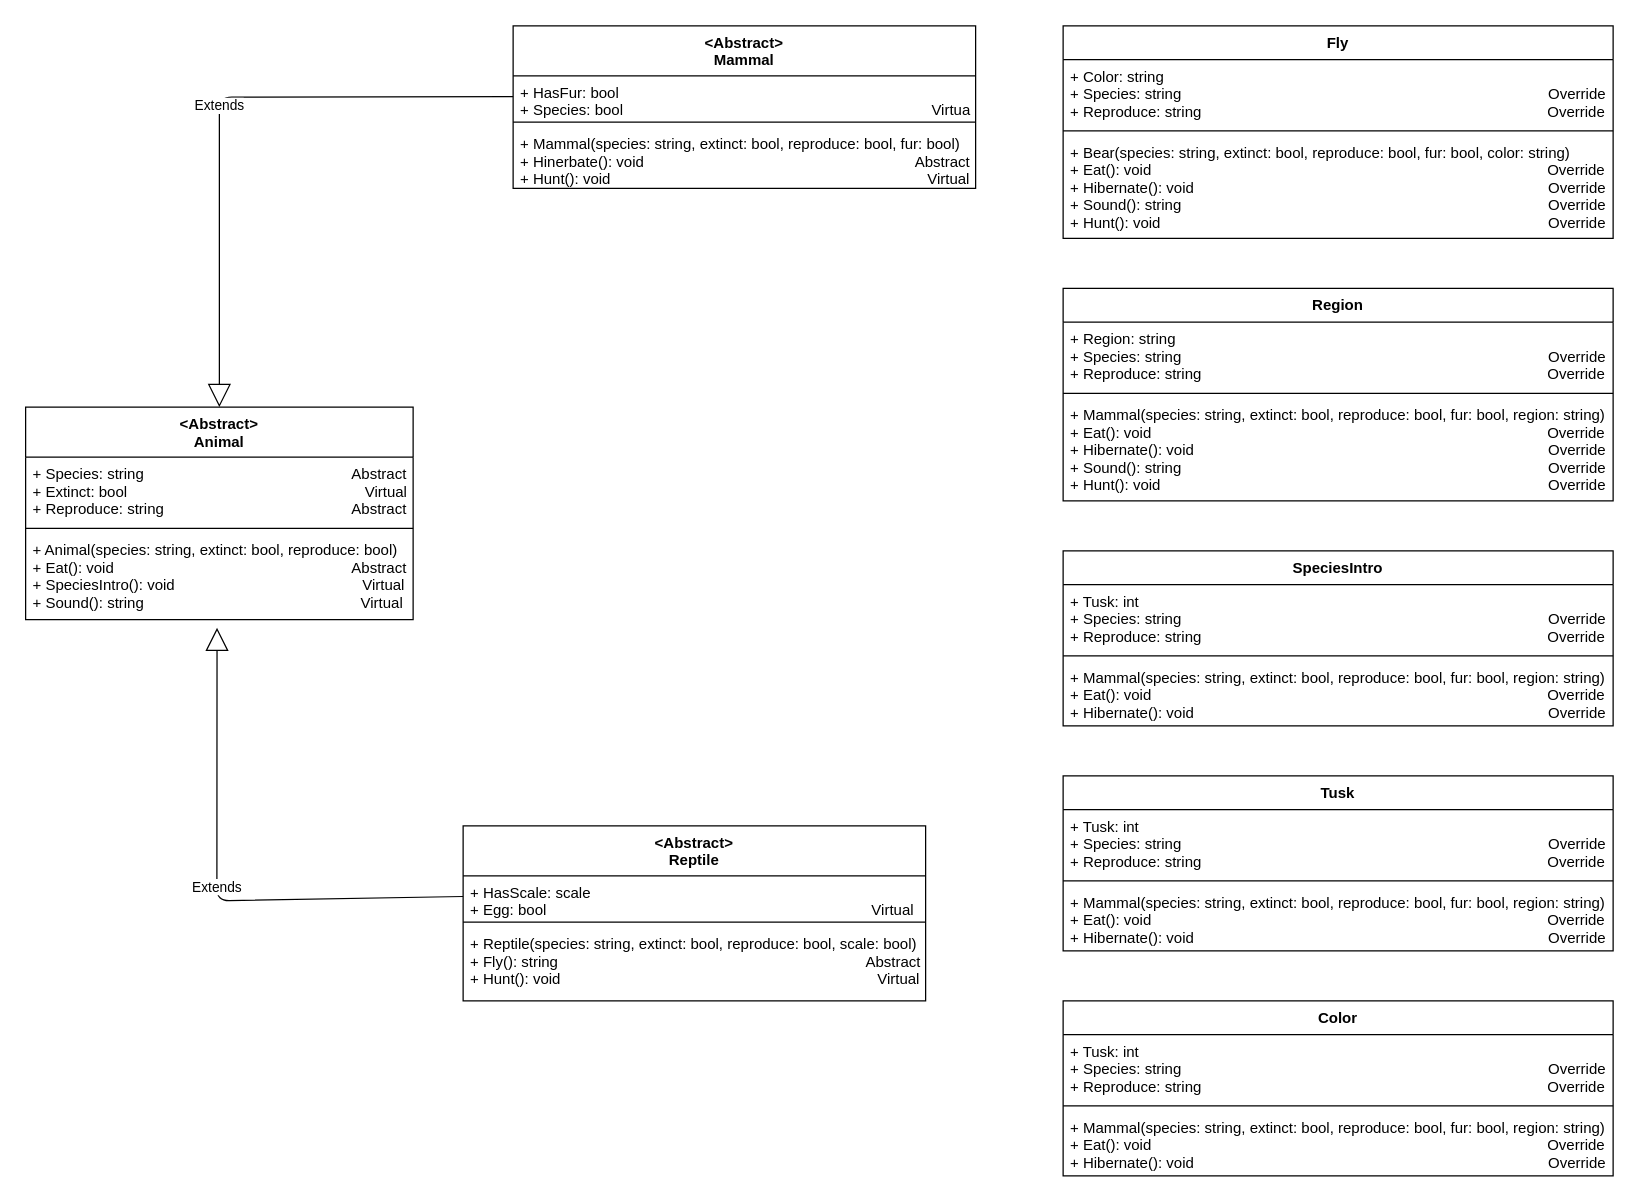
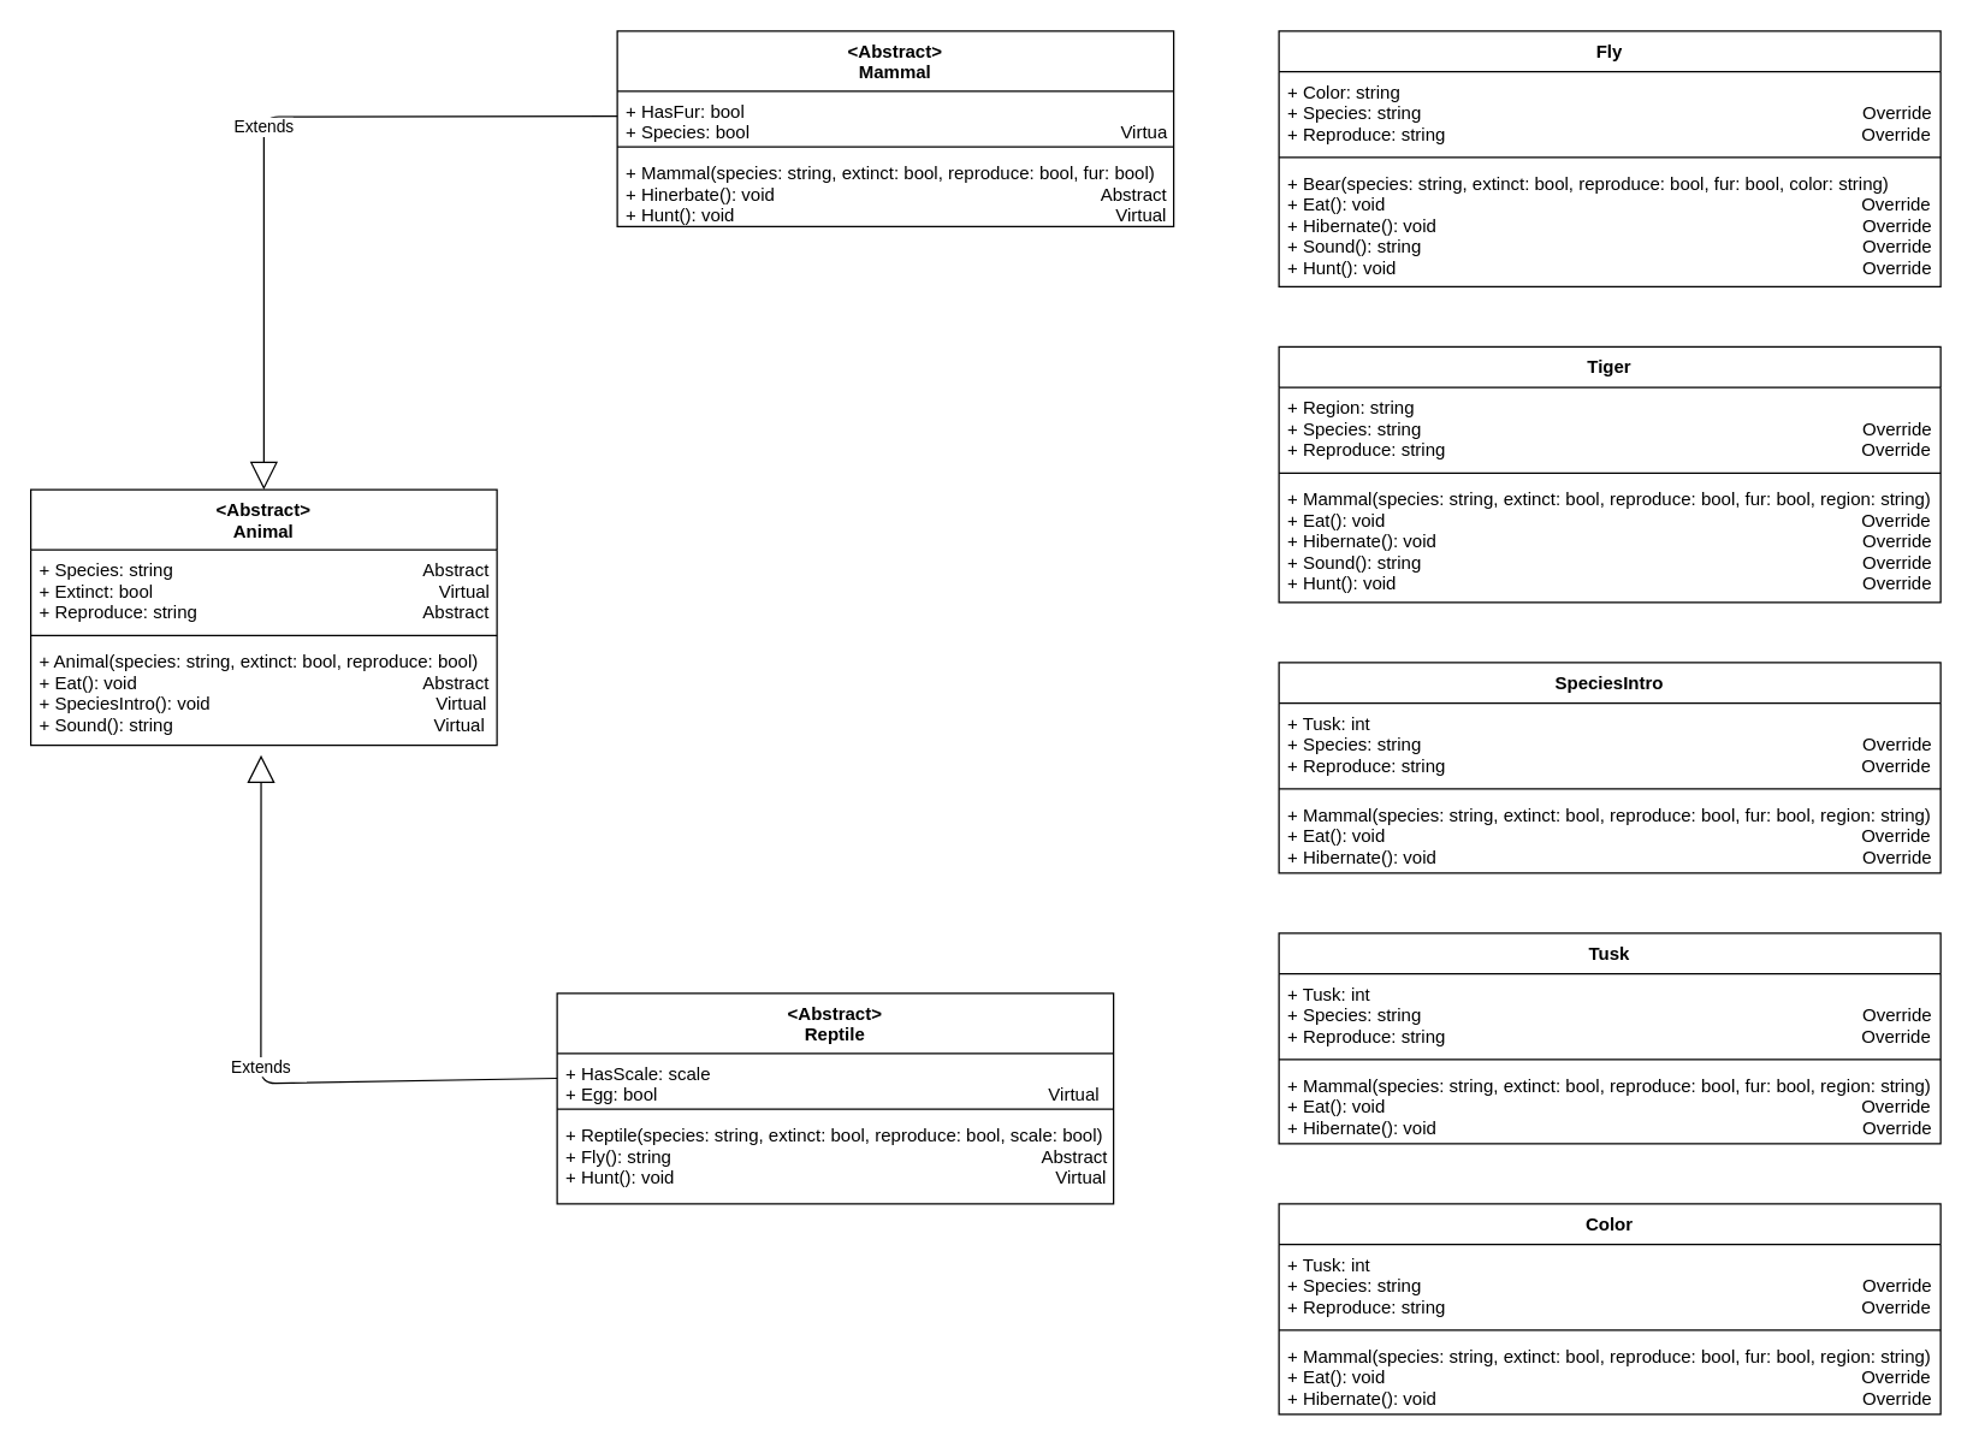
  <mxCell id="0" />
  <mxCell id="1" parent="0" />
  <mxCell id="2" value="&lt;Abstract&gt;&#10;Animal" style="swimlane;fontStyle=1;align=center;verticalAlign=top;childLayout=stackLayout;horizontal=1;startSize=40;horizontalStack=0;resizeParent=1;resizeParentMax=0;resizeLast=0;collapsible=1;marginBottom=0;" vertex="1" parent="1"><mxGeometry x="20" y="325" width="310" height="170" as="geometry" /></mxCell>
  <mxCell id="3" value="+ Species: string                                                  Abstract&#10;+ Extinct: bool                                                         Virtual&#10;+ Reproduce: string                                             Abstract" style="text;strokeColor=none;fillColor=none;align=left;verticalAlign=top;spacingLeft=4;spacingRight=4;overflow=hidden;rotatable=0;points=[[0,0.5],[1,0.5]];portConstraint=eastwest;" vertex="1" parent="2"><mxGeometry y="40" width="310" height="53" as="geometry" /></mxCell>
  <mxCell id="4" value="" style="line;strokeWidth=1;fillColor=none;align=left;verticalAlign=middle;spacingTop=-1;spacingLeft=3;spacingRight=3;rotatable=0;labelPosition=right;points=[];portConstraint=eastwest;" vertex="1" parent="2"><mxGeometry y="93" width="310" height="8" as="geometry" /></mxCell>
  <mxCell id="5" value="+ Animal(species: string, extinct: bool, reproduce: bool)&#10;+ Eat(): void                                                         Abstract&#10;+ SpeciesIntro(): void                                             Virtual&#10;+ Sound(): string                                                    Virtual" style="text;strokeColor=none;fillColor=none;align=left;verticalAlign=top;spacingLeft=4;spacingRight=4;overflow=hidden;rotatable=0;points=[[0,0.5],[1,0.5]];portConstraint=eastwest;" vertex="1" parent="2"><mxGeometry y="101" width="310" height="69" as="geometry" /></mxCell>
  <mxCell id="6" value="&lt;Abstract&gt;&#10;Mammal" style="swimlane;fontStyle=1;align=center;verticalAlign=top;childLayout=stackLayout;horizontal=1;startSize=40;horizontalStack=0;resizeParent=1;resizeParentMax=0;resizeLast=0;collapsible=1;marginBottom=0;" vertex="1" parent="1"><mxGeometry x="410" y="20" width="370" height="130" as="geometry" /></mxCell>
  <mxCell id="7" value="+ HasFur: bool&#10;+ Species: bool                                                                          Virtual" style="text;strokeColor=none;fillColor=none;align=left;verticalAlign=top;spacingLeft=4;spacingRight=4;overflow=hidden;rotatable=0;points=[[0,0.5],[1,0.5]];portConstraint=eastwest;" vertex="1" parent="6"><mxGeometry y="40" width="370" height="33" as="geometry" /></mxCell>
  <mxCell id="8" value="" style="line;strokeWidth=1;fillColor=none;align=left;verticalAlign=middle;spacingTop=-1;spacingLeft=3;spacingRight=3;rotatable=0;labelPosition=right;points=[];portConstraint=eastwest;" vertex="1" parent="6"><mxGeometry y="73" width="370" height="8" as="geometry" /></mxCell>
  <mxCell id="9" value="+ Mammal(species: string, extinct: bool, reproduce: bool, fur: bool)&#10;+ Hinerbate(): void                                                                 Abstract&#10;+ Hunt(): void                                                                            Virtual" style="text;strokeColor=none;fillColor=none;align=left;verticalAlign=top;spacingLeft=4;spacingRight=4;overflow=hidden;rotatable=0;points=[[0,0.5],[1,0.5]];portConstraint=eastwest;" vertex="1" parent="6"><mxGeometry y="81" width="370" height="49" as="geometry" /></mxCell>
  <mxCell id="10" value="Fly" style="swimlane;fontStyle=1;align=center;verticalAlign=top;childLayout=stackLayout;horizontal=1;startSize=27;horizontalStack=0;resizeParent=1;resizeParentMax=0;resizeLast=0;collapsible=1;marginBottom=0;" vertex="1" parent="1"><mxGeometry x="850" y="20" width="440" height="170" as="geometry" /></mxCell>
  <mxCell id="11" value="+ Color: string&#10;+ Species: string                                                                                        Override&#10;+ Reproduce: string                                                                                   Override" style="text;strokeColor=none;fillColor=none;align=left;verticalAlign=top;spacingLeft=4;spacingRight=4;overflow=hidden;rotatable=0;points=[[0,0.5],[1,0.5]];portConstraint=eastwest;" vertex="1" parent="10"><mxGeometry y="27" width="440" height="53" as="geometry" /></mxCell>
  <mxCell id="12" value="" style="line;strokeWidth=1;fillColor=none;align=left;verticalAlign=middle;spacingTop=-1;spacingLeft=3;spacingRight=3;rotatable=0;labelPosition=right;points=[];portConstraint=eastwest;" vertex="1" parent="10"><mxGeometry y="80" width="440" height="8" as="geometry" /></mxCell>
  <mxCell id="13" value="+ Bear(species: string, extinct: bool, reproduce: bool, fur: bool, color: string)&#10;+ Eat(): void                                                                                               Override&#10;+ Hibernate(): void                                                                                     Override&#10;+ Sound(): string                                                                                        Override&#10;+ Hunt(): void                                                                                             Override" style="text;strokeColor=none;fillColor=none;align=left;verticalAlign=top;spacingLeft=4;spacingRight=4;overflow=hidden;rotatable=0;points=[[0,0.5],[1,0.5]];portConstraint=eastwest;" vertex="1" parent="10"><mxGeometry y="88" width="440" height="82" as="geometry" /></mxCell>
- <mxCell id="14" value="Region" style="swimlane;fontStyle=1;align=center;verticalAlign=top;childLayout=stackLayout;horizontal=1;startSize=27;horizontalStack=0;resizeParent=1;resizeParentMax=0;resizeLast=0;collapsible=1;marginBottom=0;" vertex="1" parent="1"><mxGeometry x="850" y="230" width="440" height="170" as="geometry" /></mxCell>
+ <mxCell id="14" value="Tiger" style="swimlane;fontStyle=1;align=center;verticalAlign=top;childLayout=stackLayout;horizontal=1;startSize=27;horizontalStack=0;resizeParent=1;resizeParentMax=0;resizeLast=0;collapsible=1;marginBottom=0;" vertex="1" parent="1"><mxGeometry x="850" y="230" width="440" height="170" as="geometry" /></mxCell>
  <mxCell id="15" value="+ Region: string&#10;+ Species: string                                                                                        Override&#10;+ Reproduce: string                                                                                   Override" style="text;strokeColor=none;fillColor=none;align=left;verticalAlign=top;spacingLeft=4;spacingRight=4;overflow=hidden;rotatable=0;points=[[0,0.5],[1,0.5]];portConstraint=eastwest;" vertex="1" parent="14"><mxGeometry y="27" width="440" height="53" as="geometry" /></mxCell>
  <mxCell id="16" value="" style="line;strokeWidth=1;fillColor=none;align=left;verticalAlign=middle;spacingTop=-1;spacingLeft=3;spacingRight=3;rotatable=0;labelPosition=right;points=[];portConstraint=eastwest;" vertex="1" parent="14"><mxGeometry y="80" width="440" height="8" as="geometry" /></mxCell>
  <mxCell id="17" value="+ Mammal(species: string, extinct: bool, reproduce: bool, fur: bool, region: string)&#10;+ Eat(): void                                                                                               Override&#10;+ Hibernate(): void                                                                                     Override&#10;+ Sound(): string                                                                                        Override&#10;+ Hunt(): void                                                                                             Override" style="text;strokeColor=none;fillColor=none;align=left;verticalAlign=top;spacingLeft=4;spacingRight=4;overflow=hidden;rotatable=0;points=[[0,0.5],[1,0.5]];portConstraint=eastwest;" vertex="1" parent="14"><mxGeometry y="88" width="440" height="82" as="geometry" /></mxCell>
  <mxCell id="18" value="SpeciesIntro" style="swimlane;fontStyle=1;align=center;verticalAlign=top;childLayout=stackLayout;horizontal=1;startSize=27;horizontalStack=0;resizeParent=1;resizeParentMax=0;resizeLast=0;collapsible=1;marginBottom=0;" vertex="1" parent="1"><mxGeometry x="850" y="440" width="440" height="140" as="geometry" /></mxCell>
  <mxCell id="19" value="+ Tusk: int&#10;+ Species: string                                                                                        Override&#10;+ Reproduce: string                                                                                   Override" style="text;strokeColor=none;fillColor=none;align=left;verticalAlign=top;spacingLeft=4;spacingRight=4;overflow=hidden;rotatable=0;points=[[0,0.5],[1,0.5]];portConstraint=eastwest;" vertex="1" parent="18"><mxGeometry y="27" width="440" height="53" as="geometry" /></mxCell>
  <mxCell id="20" value="" style="line;strokeWidth=1;fillColor=none;align=left;verticalAlign=middle;spacingTop=-1;spacingLeft=3;spacingRight=3;rotatable=0;labelPosition=right;points=[];portConstraint=eastwest;" vertex="1" parent="18"><mxGeometry y="80" width="440" height="8" as="geometry" /></mxCell>
  <mxCell id="21" value="+ Mammal(species: string, extinct: bool, reproduce: bool, fur: bool, region: string)&#10;+ Eat(): void                                                                                               Override&#10;+ Hibernate(): void                                                                                     Override" style="text;strokeColor=none;fillColor=none;align=left;verticalAlign=top;spacingLeft=4;spacingRight=4;overflow=hidden;rotatable=0;points=[[0,0.5],[1,0.5]];portConstraint=eastwest;" vertex="1" parent="18"><mxGeometry y="88" width="440" height="52" as="geometry" /></mxCell>
  <mxCell id="22" value="&lt;Abstract&gt;&#10;Reptile" style="swimlane;fontStyle=1;align=center;verticalAlign=top;childLayout=stackLayout;horizontal=1;startSize=40;horizontalStack=0;resizeParent=1;resizeParentMax=0;resizeLast=0;collapsible=1;marginBottom=0;" vertex="1" parent="1"><mxGeometry x="370" y="660" width="370" height="140" as="geometry" /></mxCell>
  <mxCell id="23" value="+ HasScale: scale&#10;+ Egg: bool                                                                              Virtual" style="text;strokeColor=none;fillColor=none;align=left;verticalAlign=top;spacingLeft=4;spacingRight=4;overflow=hidden;rotatable=0;points=[[0,0.5],[1,0.5]];portConstraint=eastwest;" vertex="1" parent="22"><mxGeometry y="40" width="370" height="33" as="geometry" /></mxCell>
  <mxCell id="24" value="" style="line;strokeWidth=1;fillColor=none;align=left;verticalAlign=middle;spacingTop=-1;spacingLeft=3;spacingRight=3;rotatable=0;labelPosition=right;points=[];portConstraint=eastwest;" vertex="1" parent="22"><mxGeometry y="73" width="370" height="8" as="geometry" /></mxCell>
  <mxCell id="25" value="+ Reptile(species: string, extinct: bool, reproduce: bool, scale: bool)&#10;+ Fly(): string                                                                          Abstract&#10;+ Hunt(): void                                                                            Virtual" style="text;strokeColor=none;fillColor=none;align=left;verticalAlign=top;spacingLeft=4;spacingRight=4;overflow=hidden;rotatable=0;points=[[0,0.5],[1,0.5]];portConstraint=eastwest;" vertex="1" parent="22"><mxGeometry y="81" width="370" height="59" as="geometry" /></mxCell>
  <mxCell id="26" value="Extends" style="endArrow=block;endSize=16;endFill=0;html=1;exitX=0;exitY=0.5;exitDx=0;exitDy=0;entryX=0.5;entryY=0;entryDx=0;entryDy=0;" edge="1" parent="1" source="7" target="2"><mxGeometry width="160" relative="1" as="geometry"><mxPoint x="20" y="820" as="sourcePoint" /><mxPoint x="330" y="420" as="targetPoint" /><Array as="points"><mxPoint x="175" y="77" /></Array></mxGeometry></mxCell>
  <mxCell id="27" value="Extends" style="endArrow=block;endSize=16;endFill=0;html=1;exitX=0;exitY=0.5;exitDx=0;exitDy=0;entryX=0.494;entryY=1.095;entryDx=0;entryDy=0;entryPerimeter=0;" edge="1" parent="1" source="23" target="5"><mxGeometry width="160" relative="1" as="geometry"><mxPoint x="265" y="560" as="sourcePoint" /><mxPoint x="30" y="808.5" as="targetPoint" /><Array as="points"><mxPoint x="173" y="720" /></Array></mxGeometry></mxCell>
  <mxCell id="28" value="Tusk" style="swimlane;fontStyle=1;align=center;verticalAlign=top;childLayout=stackLayout;horizontal=1;startSize=27;horizontalStack=0;resizeParent=1;resizeParentMax=0;resizeLast=0;collapsible=1;marginBottom=0;" vertex="1" parent="1"><mxGeometry x="850" y="620" width="440" height="140" as="geometry" /></mxCell>
  <mxCell id="29" value="+ Tusk: int&#10;+ Species: string                                                                                        Override&#10;+ Reproduce: string                                                                                   Override" style="text;strokeColor=none;fillColor=none;align=left;verticalAlign=top;spacingLeft=4;spacingRight=4;overflow=hidden;rotatable=0;points=[[0,0.5],[1,0.5]];portConstraint=eastwest;" vertex="1" parent="28"><mxGeometry y="27" width="440" height="53" as="geometry" /></mxCell>
  <mxCell id="30" value="" style="line;strokeWidth=1;fillColor=none;align=left;verticalAlign=middle;spacingTop=-1;spacingLeft=3;spacingRight=3;rotatable=0;labelPosition=right;points=[];portConstraint=eastwest;" vertex="1" parent="28"><mxGeometry y="80" width="440" height="8" as="geometry" /></mxCell>
  <mxCell id="31" value="+ Mammal(species: string, extinct: bool, reproduce: bool, fur: bool, region: string)&#10;+ Eat(): void                                                                                               Override&#10;+ Hibernate(): void                                                                                     Override" style="text;strokeColor=none;fillColor=none;align=left;verticalAlign=top;spacingLeft=4;spacingRight=4;overflow=hidden;rotatable=0;points=[[0,0.5],[1,0.5]];portConstraint=eastwest;" vertex="1" parent="28"><mxGeometry y="88" width="440" height="52" as="geometry" /></mxCell>
  <mxCell id="32" value="Color" style="swimlane;fontStyle=1;align=center;verticalAlign=top;childLayout=stackLayout;horizontal=1;startSize=27;horizontalStack=0;resizeParent=1;resizeParentMax=0;resizeLast=0;collapsible=1;marginBottom=0;" vertex="1" parent="1"><mxGeometry x="850" y="800" width="440" height="140" as="geometry" /></mxCell>
  <mxCell id="33" value="+ Tusk: int&#10;+ Species: string                                                                                        Override&#10;+ Reproduce: string                                                                                   Override" style="text;strokeColor=none;fillColor=none;align=left;verticalAlign=top;spacingLeft=4;spacingRight=4;overflow=hidden;rotatable=0;points=[[0,0.5],[1,0.5]];portConstraint=eastwest;" vertex="1" parent="32"><mxGeometry y="27" width="440" height="53" as="geometry" /></mxCell>
  <mxCell id="34" value="" style="line;strokeWidth=1;fillColor=none;align=left;verticalAlign=middle;spacingTop=-1;spacingLeft=3;spacingRight=3;rotatable=0;labelPosition=right;points=[];portConstraint=eastwest;" vertex="1" parent="32"><mxGeometry y="80" width="440" height="8" as="geometry" /></mxCell>
  <mxCell id="35" value="+ Mammal(species: string, extinct: bool, reproduce: bool, fur: bool, region: string)&#10;+ Eat(): void                                                                                               Override&#10;+ Hibernate(): void                                                                                     Override" style="text;strokeColor=none;fillColor=none;align=left;verticalAlign=top;spacingLeft=4;spacingRight=4;overflow=hidden;rotatable=0;points=[[0,0.5],[1,0.5]];portConstraint=eastwest;" vertex="1" parent="32"><mxGeometry y="88" width="440" height="52" as="geometry" /></mxCell>
